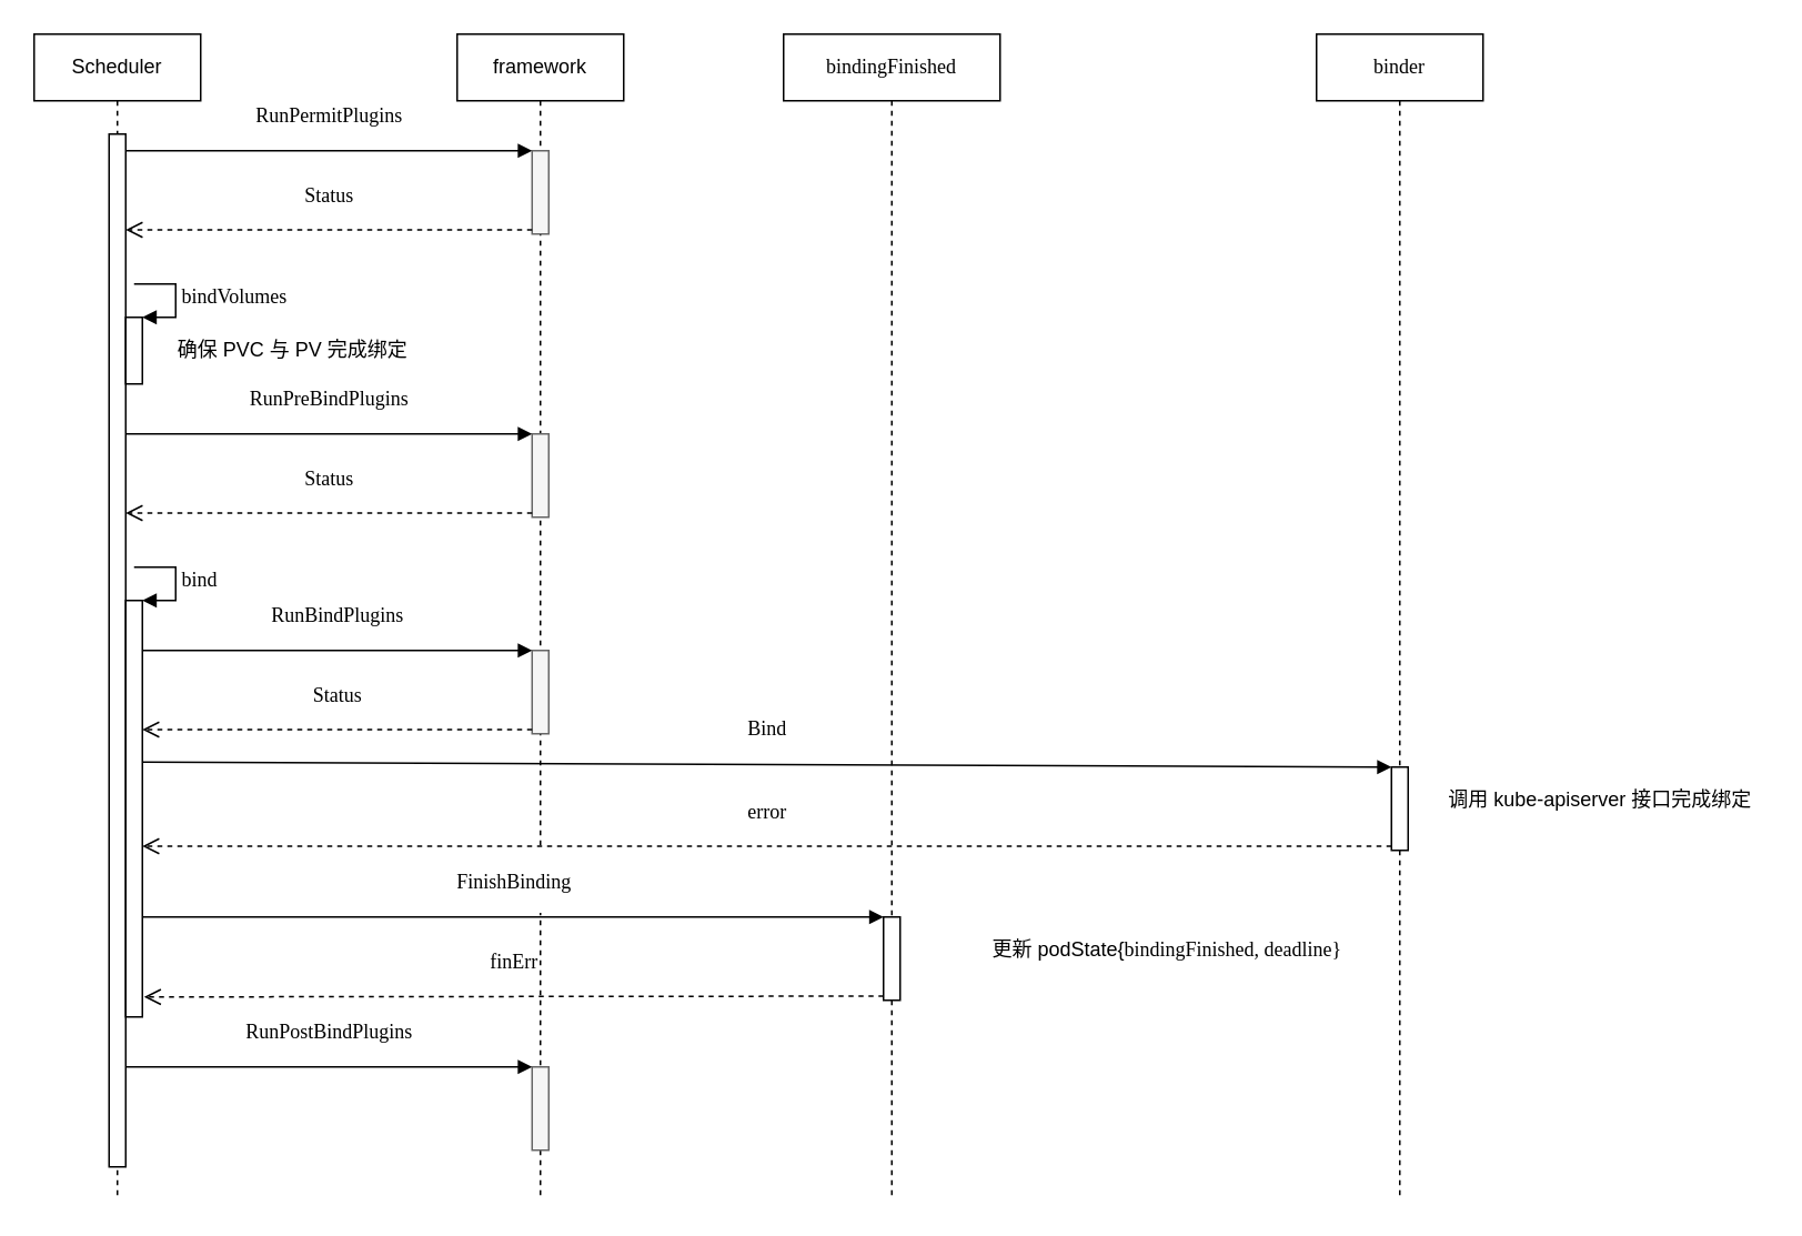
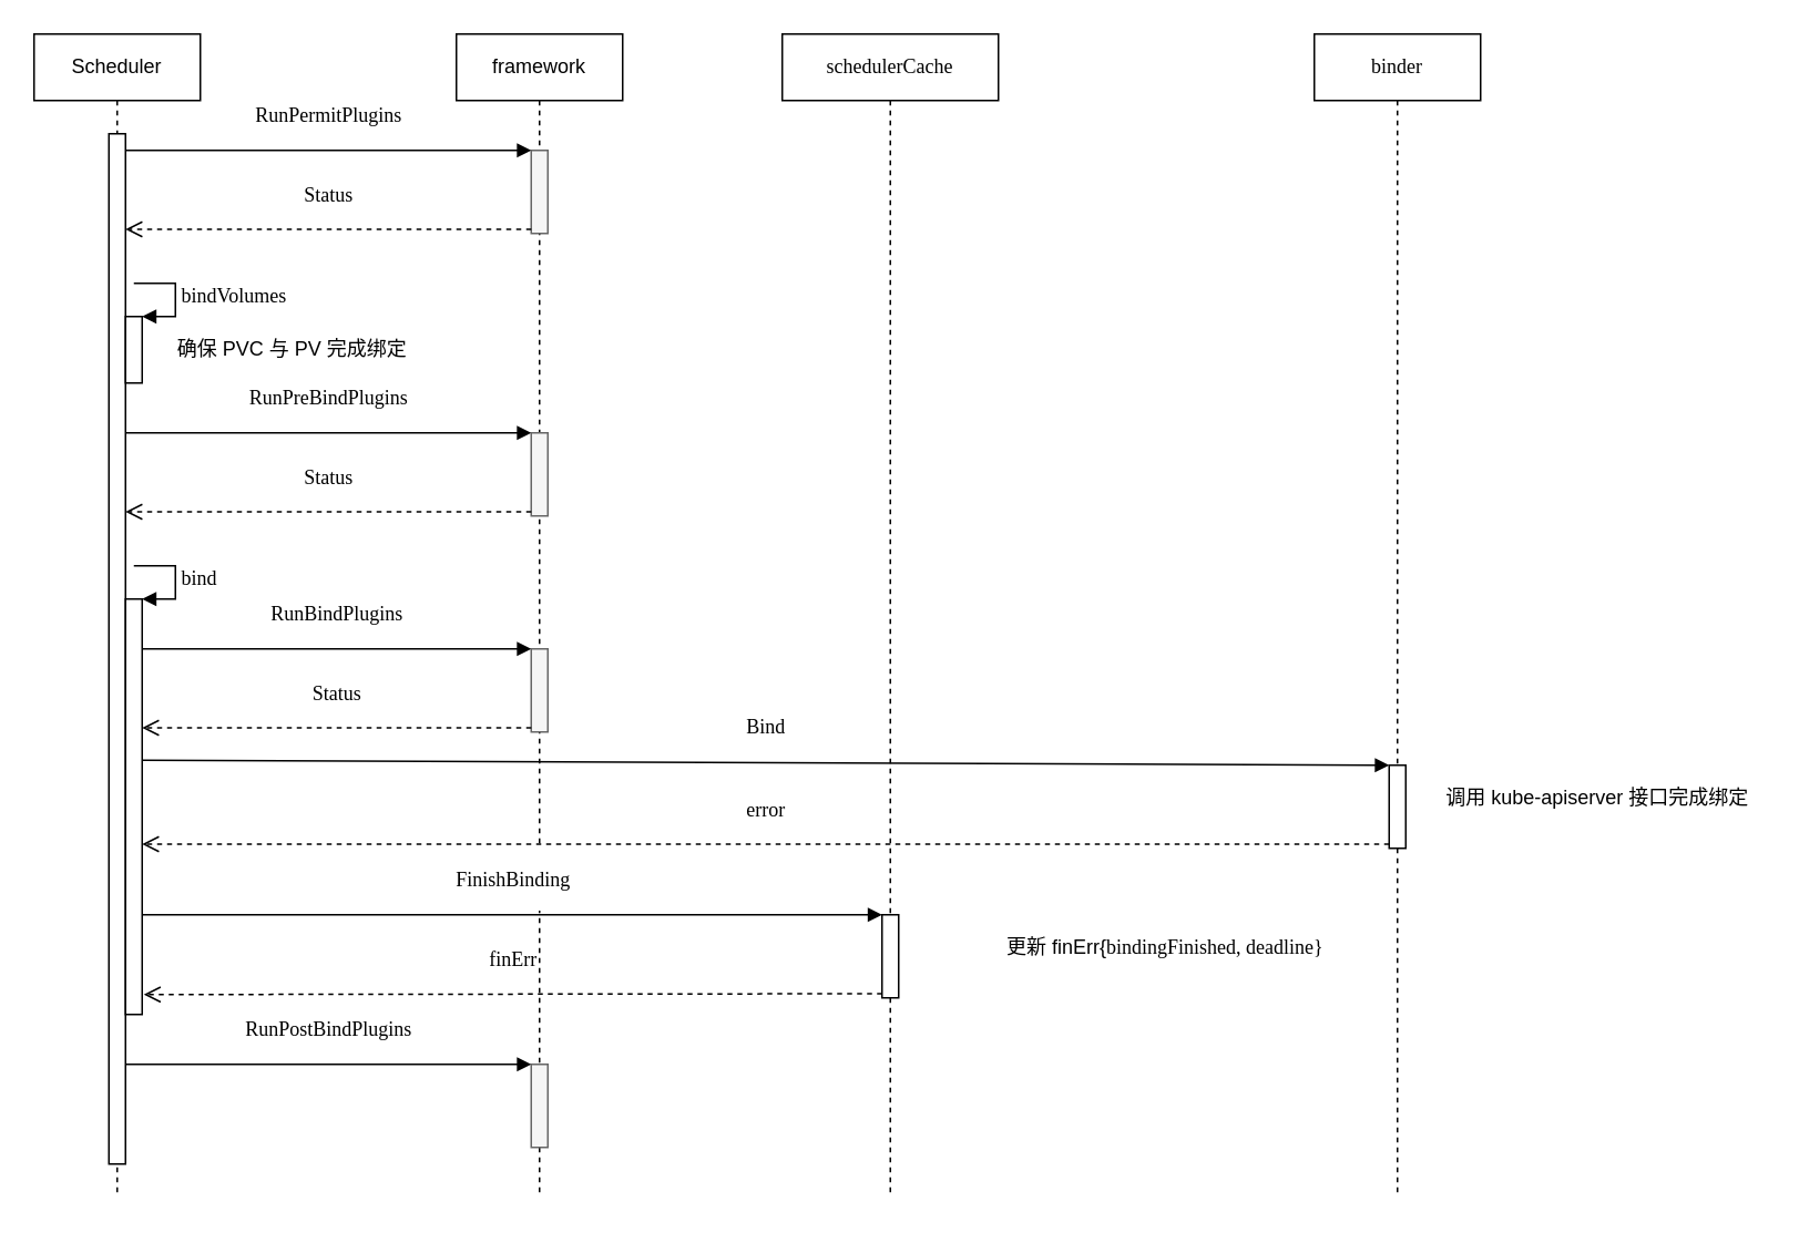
  <mxCell id="0" />
  <mxCell id="1" parent="0" />
  <mxCell id="2" value="Scheduler" style="shape=umlLifeline;perimeter=lifelinePerimeter;whiteSpace=wrap;html=1;container=1;collapsible=0;recursiveResize=0;outlineConnect=0;" vertex="1" parent="1"><mxGeometry x="20" y="20" width="100" height="700" as="geometry" /></mxCell>
  <mxCell id="3" value="" style="html=1;points=[];perimeter=orthogonalPerimeter;" vertex="1" parent="2"><mxGeometry x="45" y="60" width="10" height="620" as="geometry" /></mxCell>
  <mxCell id="4" value="" style="html=1;points=[];perimeter=orthogonalPerimeter;" vertex="1" parent="2"><mxGeometry x="55" y="170" width="10" height="40" as="geometry" /></mxCell>
  <mxCell id="5" value="&lt;pre style=&quot;font-family: &amp;#34;menlo&amp;#34; ; font-size: 9pt&quot;&gt;&lt;span&gt;bindVolumes&lt;/span&gt;&lt;/pre&gt;" style="edgeStyle=orthogonalEdgeStyle;html=1;align=left;spacingLeft=2;endArrow=block;rounded=0;entryX=1;entryY=0;" edge="1" target="4" parent="2"><mxGeometry relative="1" as="geometry"><mxPoint x="60" y="150" as="sourcePoint" /><Array as="points"><mxPoint x="85" y="150" /></Array></mxGeometry></mxCell>
  <mxCell id="6" value="" style="html=1;points=[];perimeter=orthogonalPerimeter;" vertex="1" parent="2"><mxGeometry x="55" y="340" width="10" height="250" as="geometry" /></mxCell>
  <mxCell id="7" value="&lt;pre style=&quot;font-family: &amp;#34;menlo&amp;#34; ; font-size: 9pt&quot;&gt;&lt;span&gt;bind&lt;/span&gt;&lt;/pre&gt;" style="edgeStyle=orthogonalEdgeStyle;html=1;align=left;spacingLeft=2;endArrow=block;rounded=0;entryX=1;entryY=0;" edge="1" target="6" parent="2"><mxGeometry relative="1" as="geometry"><mxPoint x="60" y="320" as="sourcePoint" /><Array as="points"><mxPoint x="85" y="320" /></Array></mxGeometry></mxCell>
  <mxCell id="8" value="framework" style="shape=umlLifeline;perimeter=lifelinePerimeter;whiteSpace=wrap;html=1;container=1;collapsible=0;recursiveResize=0;outlineConnect=0;" vertex="1" parent="1"><mxGeometry x="274" y="20" width="100" height="700" as="geometry" /></mxCell>
  <mxCell id="9" value="" style="html=1;points=[];perimeter=orthogonalPerimeter;fillColor=#f5f5f5;strokeColor=#666666;fontColor=#333333;" vertex="1" parent="8"><mxGeometry x="45" y="70" width="10" height="50" as="geometry" /></mxCell>
  <mxCell id="10" value="" style="html=1;points=[];perimeter=orthogonalPerimeter;fillColor=#f5f5f5;strokeColor=#666666;fontColor=#333333;" vertex="1" parent="8"><mxGeometry x="45" y="240" width="10" height="50" as="geometry" /></mxCell>
  <mxCell id="11" value="" style="html=1;points=[];perimeter=orthogonalPerimeter;fillColor=#f5f5f5;strokeColor=#666666;fontColor=#333333;" vertex="1" parent="8"><mxGeometry x="45" y="370" width="10" height="50" as="geometry" /></mxCell>
  <mxCell id="12" value="" style="html=1;points=[];perimeter=orthogonalPerimeter;fillColor=#f5f5f5;strokeColor=#666666;fontColor=#333333;" vertex="1" parent="8"><mxGeometry x="45" y="620" width="10" height="50" as="geometry" /></mxCell>
  <mxCell id="13" value="&lt;pre style=&quot;font-family: &amp;#34;menlo&amp;#34; ; font-size: 9pt&quot;&gt;&lt;span&gt;RunPermitPlugins&lt;/span&gt;&lt;/pre&gt;" style="html=1;verticalAlign=bottom;endArrow=block;entryX=0;entryY=0;" edge="1" target="9" parent="1" source="3"><mxGeometry relative="1" as="geometry"><mxPoint x="249" y="90" as="sourcePoint" /></mxGeometry></mxCell>
  <mxCell id="14" value="&lt;pre style=&quot;font-family: &amp;#34;menlo&amp;#34; ; font-size: 9pt&quot;&gt;&lt;span&gt;Status&lt;/span&gt;&lt;/pre&gt;" style="html=1;verticalAlign=bottom;endArrow=open;dashed=1;endSize=8;exitX=0;exitY=0.95;" edge="1" source="9" parent="1" target="3"><mxGeometry relative="1" as="geometry"><mxPoint x="249" y="166" as="targetPoint" /></mxGeometry></mxCell>
  <mxCell id="15" value="确保 PVC 与 PV 完成绑定" style="text;html=1;align=center;verticalAlign=middle;resizable=0;points=[];autosize=1;" vertex="1" parent="1"><mxGeometry x="100" y="200" width="150" height="20" as="geometry" /></mxCell>
  <mxCell id="16" value="&lt;pre style=&quot;font-family: &amp;#34;menlo&amp;#34; ; font-size: 9pt&quot;&gt;&lt;span&gt;RunPreBindPlugins&lt;/span&gt;&lt;/pre&gt;" style="html=1;verticalAlign=bottom;endArrow=block;entryX=0;entryY=0;" edge="1" target="10" parent="1" source="3"><mxGeometry relative="1" as="geometry"><mxPoint x="70" y="260" as="sourcePoint" /></mxGeometry></mxCell>
  <mxCell id="17" value="&lt;pre style=&quot;font-family: &amp;#34;menlo&amp;#34; ; font-size: 9pt&quot;&gt;&lt;span&gt;Status&lt;/span&gt;&lt;/pre&gt;" style="html=1;verticalAlign=bottom;endArrow=open;dashed=1;endSize=8;exitX=0;exitY=0.95;" edge="1" source="10" parent="1" target="3"><mxGeometry relative="1" as="geometry"><mxPoint x="80" y="308" as="targetPoint" /></mxGeometry></mxCell>
  <mxCell id="18" value="&lt;pre style=&quot;font-family: &amp;#34;menlo&amp;#34; ; font-size: 9pt&quot;&gt;&lt;span&gt;RunBindPlugins&lt;/span&gt;&lt;/pre&gt;" style="html=1;verticalAlign=bottom;endArrow=block;entryX=0;entryY=0;" edge="1" target="11" parent="1" source="6"><mxGeometry relative="1" as="geometry"><mxPoint x="249" y="370" as="sourcePoint" /></mxGeometry></mxCell>
  <mxCell id="19" value="&lt;pre style=&quot;font-family: &amp;#34;menlo&amp;#34; ; font-size: 9pt&quot;&gt;&lt;span&gt;Status&lt;/span&gt;&lt;/pre&gt;" style="html=1;verticalAlign=bottom;endArrow=open;dashed=1;endSize=8;exitX=0;exitY=0.95;" edge="1" source="11" parent="1" target="6"><mxGeometry relative="1" as="geometry"><mxPoint x="80" y="450" as="targetPoint" /></mxGeometry></mxCell>
- <mxCell id="20" value="&lt;pre style=&quot;font-family: &amp;#34;menlo&amp;#34; ; font-size: 9pt&quot;&gt;bindingFinished&lt;/pre&gt;" style="shape=umlLifeline;perimeter=lifelinePerimeter;whiteSpace=wrap;html=1;container=1;collapsible=0;recursiveResize=0;outlineConnect=0;" vertex="1" parent="1"><mxGeometry x="470" y="20" width="130" height="700" as="geometry" /></mxCell>
+ <mxCell id="20" value="&lt;pre style=&quot;font-family: &amp;#34;menlo&amp;#34; ; font-size: 9pt&quot;&gt;schedulerCache&lt;/pre&gt;" style="shape=umlLifeline;perimeter=lifelinePerimeter;whiteSpace=wrap;html=1;container=1;collapsible=0;recursiveResize=0;outlineConnect=0;" vertex="1" parent="1"><mxGeometry x="470" y="20" width="130" height="700" as="geometry" /></mxCell>
  <mxCell id="21" value="" style="html=1;points=[];perimeter=orthogonalPerimeter;" vertex="1" parent="20"><mxGeometry x="60" y="530" width="10" height="50" as="geometry" /></mxCell>
  <mxCell id="22" value="&lt;pre style=&quot;font-family: &amp;#34;menlo&amp;#34; ; font-size: 9pt&quot;&gt;&lt;span&gt;FinishBinding&lt;/span&gt;&lt;/pre&gt;" style="html=1;verticalAlign=bottom;endArrow=block;entryX=0;entryY=0;" edge="1" target="21" parent="1"><mxGeometry relative="1" as="geometry"><mxPoint x="85" y="550" as="sourcePoint" /></mxGeometry></mxCell>
  <mxCell id="23" value="&lt;pre style=&quot;font-family: &amp;#34;menlo&amp;#34; ; font-size: 9pt&quot;&gt;&lt;span&gt;finErr&lt;/span&gt;&lt;/pre&gt;" style="html=1;verticalAlign=bottom;endArrow=open;dashed=1;endSize=8;exitX=0;exitY=0.95;" edge="1" source="21" parent="1"><mxGeometry relative="1" as="geometry"><mxPoint x="86" y="598" as="targetPoint" /></mxGeometry></mxCell>
- <mxCell id="24" value="更新&amp;nbsp;podState{&lt;span style=&quot;font-family: &amp;#34;menlo&amp;#34; ; font-size: 9pt&quot;&gt;bindingFinished,&amp;nbsp;&lt;/span&gt;&lt;span style=&quot;font-family: &amp;#34;menlo&amp;#34; ; font-size: 9pt&quot;&gt;deadline}&lt;/span&gt;" style="text;html=1;align=center;verticalAlign=middle;resizable=0;points=[];autosize=1;" vertex="1" parent="1"><mxGeometry x="560" y="560" width="280" height="20" as="geometry" /></mxCell>
+ <mxCell id="24" value="更新&amp;nbsp;finErr{&lt;span style=&quot;font-family: &amp;#34;menlo&amp;#34; ; font-size: 9pt&quot;&gt;bindingFinished,&amp;nbsp;&lt;/span&gt;&lt;span style=&quot;font-family: &amp;#34;menlo&amp;#34; ; font-size: 9pt&quot;&gt;deadline}&lt;/span&gt;" style="text;html=1;align=center;verticalAlign=middle;resizable=0;points=[];autosize=1;" vertex="1" parent="1"><mxGeometry x="560" y="560" width="280" height="20" as="geometry" /></mxCell>
  <mxCell id="25" value="&lt;pre style=&quot;font-family: &amp;#34;menlo&amp;#34; ; font-size: 9pt&quot;&gt;&lt;span&gt;binder&lt;/span&gt;&lt;/pre&gt;" style="shape=umlLifeline;perimeter=lifelinePerimeter;whiteSpace=wrap;html=1;container=1;collapsible=0;recursiveResize=0;outlineConnect=0;" vertex="1" parent="1"><mxGeometry x="790" y="20" width="100" height="700" as="geometry" /></mxCell>
  <mxCell id="26" value="" style="html=1;points=[];perimeter=orthogonalPerimeter;" vertex="1" parent="25"><mxGeometry x="45" y="440" width="10" height="50" as="geometry" /></mxCell>
  <mxCell id="27" value="&lt;pre style=&quot;font-family: &amp;#34;menlo&amp;#34; ; font-size: 9pt&quot;&gt;&lt;span&gt;Bind&lt;/span&gt;&lt;/pre&gt;" style="html=1;verticalAlign=bottom;endArrow=block;entryX=0;entryY=0;exitX=1;exitY=0.388;exitDx=0;exitDy=0;exitPerimeter=0;" edge="1" target="26" parent="1" source="6"><mxGeometry relative="1" as="geometry"><mxPoint x="760" y="460" as="sourcePoint" /></mxGeometry></mxCell>
  <mxCell id="28" value="&lt;pre style=&quot;font-family: &amp;#34;menlo&amp;#34; ; font-size: 9pt&quot;&gt;&lt;span&gt;error&lt;/span&gt;&lt;/pre&gt;" style="html=1;verticalAlign=bottom;endArrow=open;dashed=1;endSize=8;exitX=0;exitY=0.95;" edge="1" source="26" parent="1" target="6"><mxGeometry relative="1" as="geometry"><mxPoint x="760" y="536" as="targetPoint" /></mxGeometry></mxCell>
  <mxCell id="29" value="调用 kube-apiserver 接口完成绑定" style="text;html=1;align=center;verticalAlign=middle;resizable=0;points=[];autosize=1;" vertex="1" parent="1"><mxGeometry x="860" y="470" width="200" height="20" as="geometry" /></mxCell>
  <mxCell id="30" value="&lt;pre style=&quot;font-family: &amp;#34;menlo&amp;#34; ; font-size: 9pt&quot;&gt;&lt;span&gt;RunPostBindPlugins&lt;/span&gt;&lt;/pre&gt;" style="html=1;verticalAlign=bottom;endArrow=block;entryX=0;entryY=0;" edge="1" target="12" parent="1" source="3"><mxGeometry relative="1" as="geometry"><mxPoint x="249" y="630" as="sourcePoint" /></mxGeometry></mxCell>
